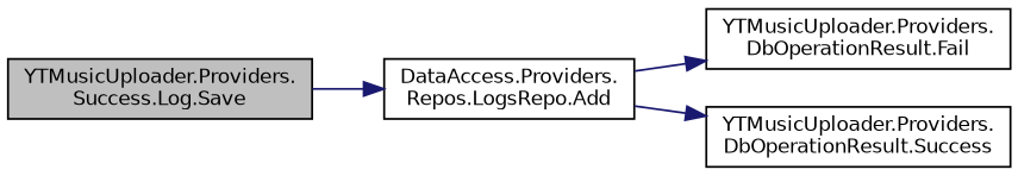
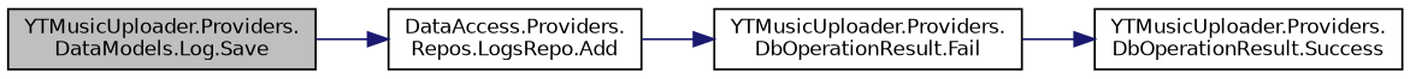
  digraph {
    rankdir=LR
    node [color=black fillcolor=white fontname=Helvetica fontsize=10 shape=record style=filled]
    edge [color=midnightblue fontname=Helvetica fontsize=10 labelfontname=Helvetica labelfontsize=10 style=solid]
-   n1 [fillcolor=grey75 fontcolor=black height=0.2 label="YTMusicUploader.Providers.\lSuccess.Log.Save" width=0.4]
+   n1 [fillcolor=grey75 fontcolor=black height=0.2 label="YTMusicUploader.Providers.\lDataModels.Log.Save" width=0.4]
    n2 [height=0.2 label="DataAccess.Providers.\lRepos.LogsRepo.Add" width=0.4]
    n3 [height=0.2 label="YTMusicUploader.Providers.\lDbOperationResult.Fail" width=0.4]
    n4 [height=0.2 label="YTMusicUploader.Providers.\lDbOperationResult.Success" width=0.4]
    n1 -> n2
    n2 -> n3
-   n2 -> n4
+   n3 -> n4
  }
